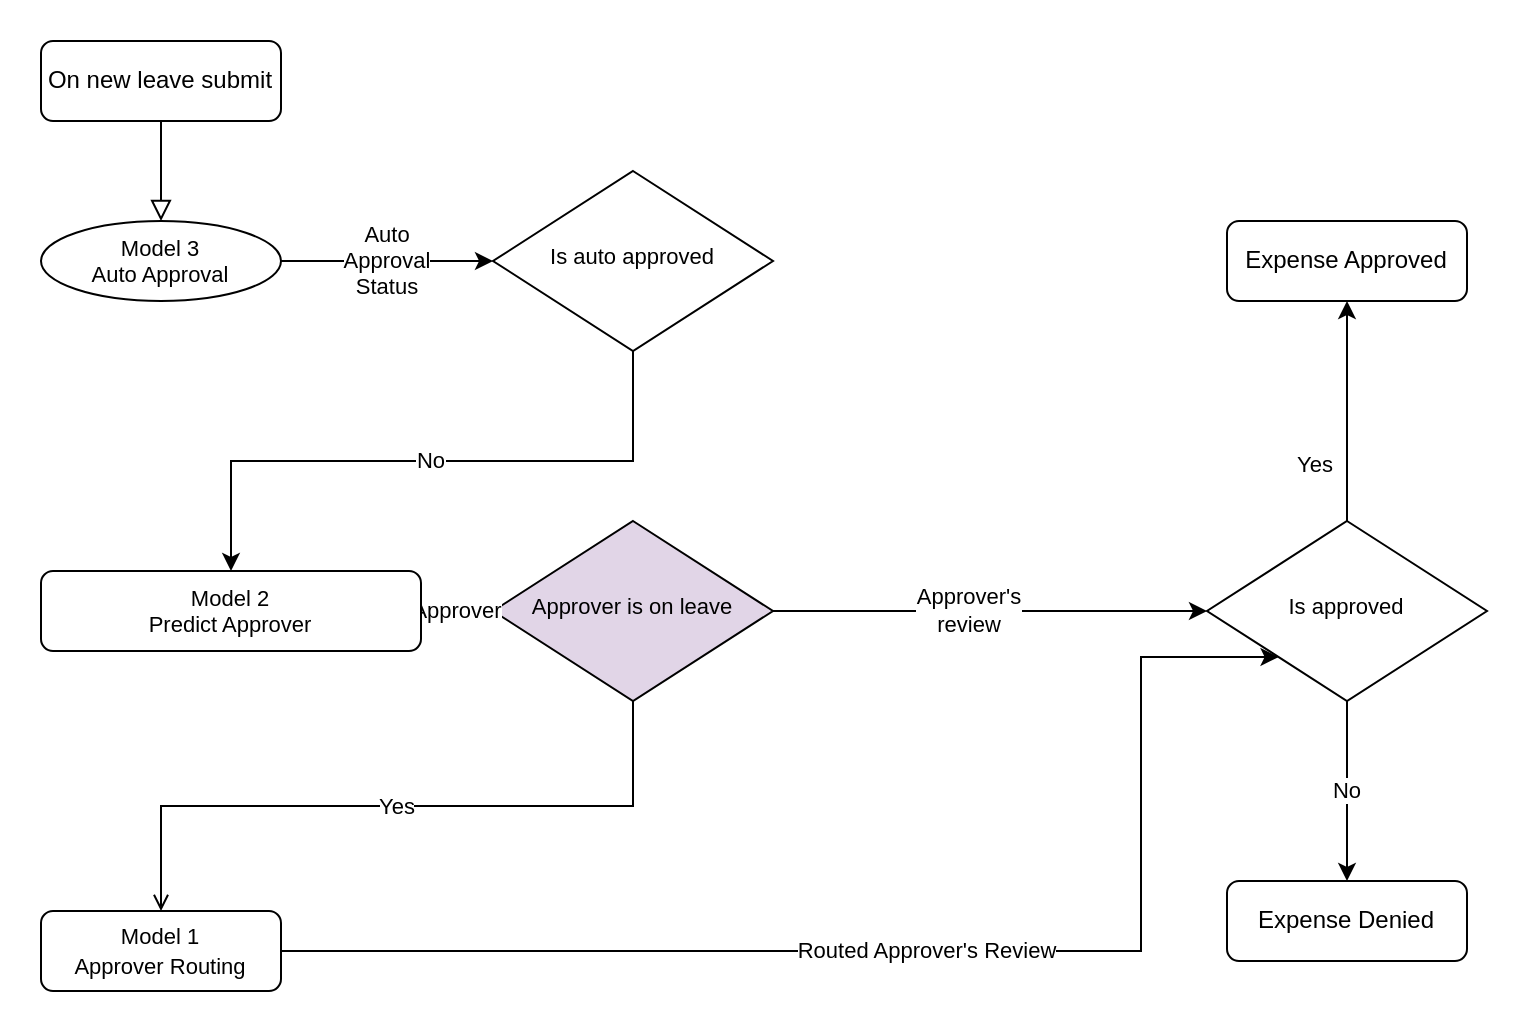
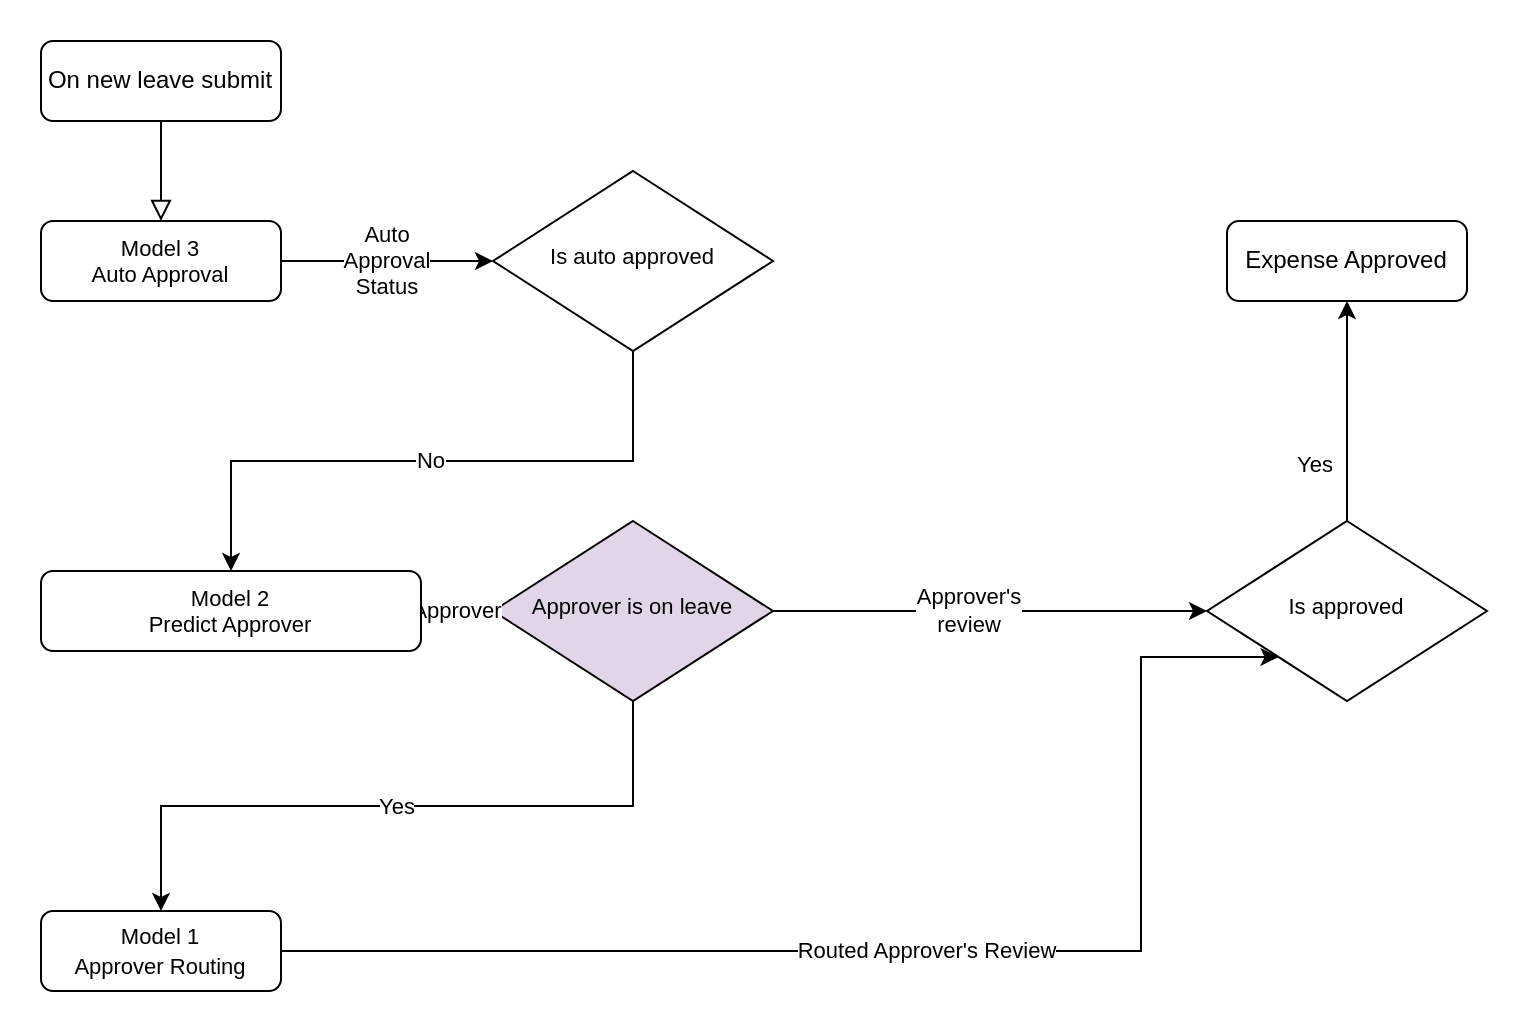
  <mxCell id="0" />
  <mxCell id="1" parent="0" />
  <mxCell id="2" value="" style="rounded=0;html=1;jettySize=auto;orthogonalLoop=1;fontSize=11;endArrow=block;endFill=0;endSize=8;strokeWidth=1;shadow=0;labelBackgroundColor=none;edgeStyle=orthogonalEdgeStyle;entryX=0.5;entryY=0;entryDx=0;entryDy=0;" parent="1" source="3" target="12" edge="1"><mxGeometry relative="1" as="geometry" /></mxCell>
  <mxCell id="3" value="On new leave submit" style="rounded=1;whiteSpace=wrap;html=1;fontSize=12;glass=0;strokeWidth=1;shadow=0;" parent="1" vertex="1"><mxGeometry x="20" y="20" width="120" height="40" as="geometry" /></mxCell>
  <mxCell id="4" value="No" style="edgeStyle=orthogonalEdgeStyle;rounded=0;orthogonalLoop=1;jettySize=auto;html=1;exitX=0.5;exitY=1;exitDx=0;exitDy=0;entryX=0.5;entryY=0;entryDx=0;entryDy=0;" edge="1" parent="1" source="5" target="14"><mxGeometry relative="1" as="geometry" /></mxCell>
  <mxCell id="5" value="&lt;span style=&quot;font-size: 11px;&quot;&gt;Is auto approved&lt;/span&gt;" style="rhombus;whiteSpace=wrap;html=1;shadow=0;fontFamily=Helvetica;fontSize=12;align=center;strokeWidth=1;spacing=6;spacingTop=-4;" parent="1" vertex="1"><mxGeometry x="246" y="85" width="140" height="90" as="geometry" /></mxCell>
  <mxCell id="6" value="Expense Approved" style="rounded=1;whiteSpace=wrap;html=1;fontSize=12;glass=0;strokeWidth=1;shadow=0;" parent="1" vertex="1"><mxGeometry x="613" y="110" width="120" height="40" as="geometry" /></mxCell>
- <mxCell id="7" value="Yes" style="edgeStyle=orthogonalEdgeStyle;rounded=0;orthogonalLoop=1;jettySize=auto;html=1;exitX=0.5;exitY=1;exitDx=0;exitDy=0;entryX=0.5;entryY=0;entryDx=0;entryDy=0;endArrow=open;" edge="1" parent="1" source="10" target="16"><mxGeometry relative="1" as="geometry" /></mxCell>
+ <mxCell id="7" value="Yes" style="edgeStyle=orthogonalEdgeStyle;rounded=0;orthogonalLoop=1;jettySize=auto;html=1;exitX=0.5;exitY=1;exitDx=0;exitDy=0;entryX=0.5;entryY=0;entryDx=0;entryDy=0;" edge="1" parent="1" source="10" target="16"><mxGeometry relative="1" as="geometry" /></mxCell>
  <mxCell id="8" style="edgeStyle=orthogonalEdgeStyle;rounded=0;orthogonalLoop=1;jettySize=auto;html=1;entryX=0;entryY=0.5;entryDx=0;entryDy=0;" edge="1" parent="1" source="10" target="20"><mxGeometry relative="1" as="geometry"><mxPoint x="640" y="305" as="targetPoint" /></mxGeometry></mxCell>
  <mxCell id="9" value="Approver's&lt;div&gt;review&lt;/div&gt;" style="edgeLabel;html=1;align=center;verticalAlign=middle;resizable=0;points=[];" vertex="1" connectable="0" parent="8"><mxGeometry x="-0.11" y="1" relative="1" as="geometry"><mxPoint as="offset" /></mxGeometry></mxCell>
  <mxCell id="10" value="&lt;span style=&quot;font-size: 11px;&quot;&gt;Approver is on leave&lt;/span&gt;" style="rhombus;whiteSpace=wrap;html=1;shadow=0;fontFamily=Helvetica;fontSize=12;align=center;strokeWidth=1;spacing=6;spacingTop=-4;fillColor=#e1d5e7;" vertex="1" parent="1"><mxGeometry x="246" y="260" width="140" height="90" as="geometry" /></mxCell>
  <mxCell id="11" value="Auto&lt;div&gt;Approval&lt;/div&gt;&lt;div&gt;Status&lt;/div&gt;" style="edgeStyle=orthogonalEdgeStyle;rounded=0;orthogonalLoop=1;jettySize=auto;html=1;entryX=0;entryY=0.5;entryDx=0;entryDy=0;" edge="1" parent="1" source="12" target="5"><mxGeometry relative="1" as="geometry" /></mxCell>
- <mxCell id="12" value="&lt;font style=&quot;font-size: 11px;&quot;&gt;Model 3&lt;/font&gt;&lt;div style=&quot;font-size: 11px;&quot;&gt;Auto Approval&lt;/div&gt;" style="ellipse;whiteSpace=wrap;html=1;fontSize=12;glass=0;strokeWidth=1;shadow=0;" vertex="1" parent="1"><mxGeometry x="20" y="110" width="120" height="40" as="geometry" /></mxCell>
+ <mxCell id="12" value="&lt;font style=&quot;font-size: 11px;&quot;&gt;Model 3&lt;/font&gt;&lt;div style=&quot;font-size: 11px;&quot;&gt;Auto Approval&lt;/div&gt;" style="rounded=1;whiteSpace=wrap;html=1;fontSize=12;glass=0;strokeWidth=1;shadow=0;" vertex="1" parent="1"><mxGeometry x="20" y="110" width="120" height="40" as="geometry" /></mxCell>
  <mxCell id="13" value="Approver" style="edgeStyle=orthogonalEdgeStyle;rounded=0;orthogonalLoop=1;jettySize=auto;html=1;" edge="1" parent="1" source="14" target="10"><mxGeometry relative="1" as="geometry" /></mxCell>
  <mxCell id="14" value="&lt;font style=&quot;font-size: 11px;&quot;&gt;Model 2&lt;/font&gt;&lt;div style=&quot;font-size: 11px;&quot;&gt;Predict Approver&lt;/div&gt;" style="rounded=1;whiteSpace=wrap;html=1;fontSize=12;glass=0;strokeWidth=1;shadow=0;" vertex="1" parent="1"><mxGeometry x="20" y="285" width="190" height="40" as="geometry" /></mxCell>
  <mxCell id="15" value="Routed Approver's Review" style="edgeStyle=orthogonalEdgeStyle;rounded=0;orthogonalLoop=1;jettySize=auto;html=1;" edge="1" parent="1" target="20"><mxGeometry relative="1" as="geometry"><mxPoint x="140" y="475" as="sourcePoint" /><mxPoint x="513" y="327.5" as="targetPoint" /><Array as="points"><mxPoint x="570" y="475" /><mxPoint x="570" y="328" /></Array></mxGeometry></mxCell>
  <mxCell id="16" value="&lt;font style=&quot;font-size: 11px;&quot;&gt;Model 1&lt;/font&gt;&lt;div&gt;&lt;span style=&quot;font-size: 11px;&quot;&gt;Approver Routing&lt;/span&gt;&lt;/div&gt;" style="rounded=1;whiteSpace=wrap;html=1;fontSize=12;glass=0;strokeWidth=1;shadow=0;" vertex="1" parent="1"><mxGeometry x="20" y="455" width="120" height="40" as="geometry" /></mxCell>
  <mxCell id="17" style="edgeStyle=orthogonalEdgeStyle;rounded=0;orthogonalLoop=1;jettySize=auto;html=1;entryX=0.5;entryY=1;entryDx=0;entryDy=0;" edge="1" parent="1" source="20" target="6"><mxGeometry relative="1" as="geometry" /></mxCell>
  <mxCell id="18" value="Yes" style="edgeLabel;html=1;align=center;verticalAlign=middle;resizable=0;points=[];" vertex="1" connectable="0" parent="17"><mxGeometry x="-0.51" y="-1" relative="1" as="geometry"><mxPoint x="-18" y="-2" as="offset" /></mxGeometry></mxCell>
- <mxCell id="19" value="No" style="edgeStyle=orthogonalEdgeStyle;rounded=0;orthogonalLoop=1;jettySize=auto;html=1;exitX=0.5;exitY=1;exitDx=0;exitDy=0;" edge="1" parent="1" source="20" target="21"><mxGeometry relative="1" as="geometry" /></mxCell>
  <mxCell id="20" value="&lt;span style=&quot;font-size: 11px;&quot;&gt;Is approved&lt;/span&gt;" style="rhombus;whiteSpace=wrap;html=1;shadow=0;fontFamily=Helvetica;fontSize=12;align=center;strokeWidth=1;spacing=6;spacingTop=-4;" vertex="1" parent="1"><mxGeometry x="603" y="260" width="140" height="90" as="geometry" /></mxCell>
- <mxCell id="21" value="Expense Denied" style="rounded=1;whiteSpace=wrap;html=1;fontSize=12;glass=0;strokeWidth=1;shadow=0;" vertex="1" parent="1"><mxGeometry x="613" y="440" width="120" height="40" as="geometry" /></mxCell>
